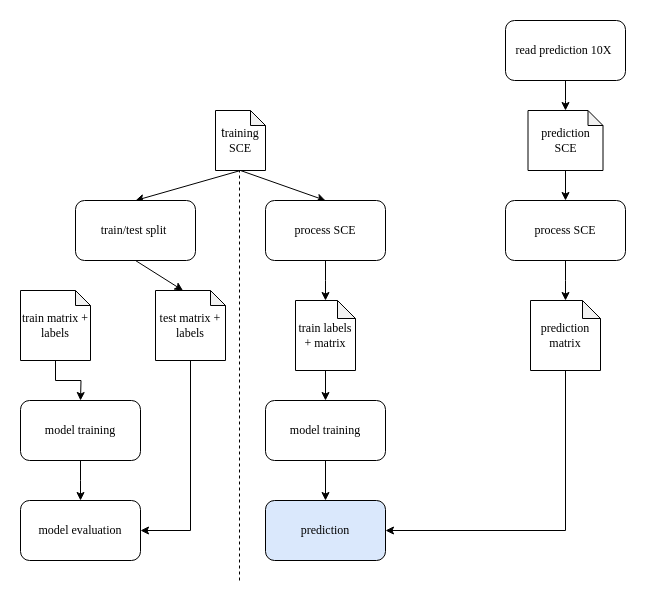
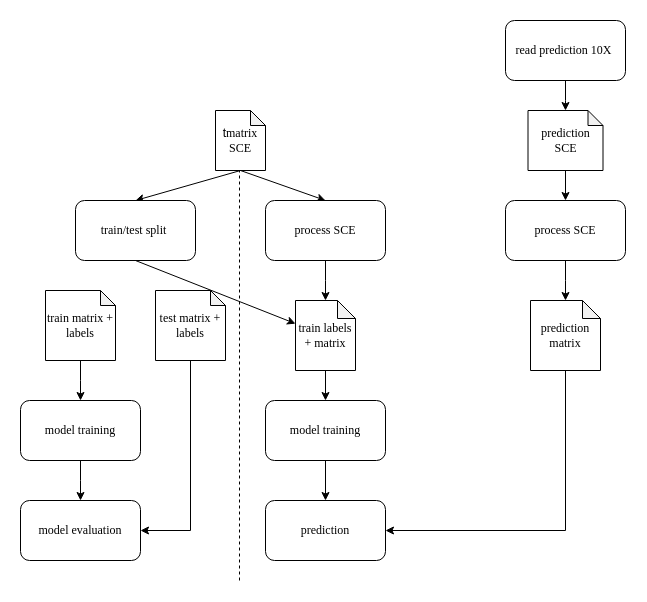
  <mxCell id="0" />
  <mxCell id="1" parent="0" />
  <mxCell id="2" value="" style="edgeStyle=orthogonalEdgeStyle;rounded=0;orthogonalLoop=1;jettySize=auto;html=1;" edge="1" parent="1" source="3"><mxGeometry relative="1" as="geometry"><mxPoint x="565" y="110" as="targetPoint" /></mxGeometry></mxCell>
  <mxCell id="3" value="&lt;font face=&quot;Verdana&quot;&gt;read prediction 10X&amp;nbsp;&lt;/font&gt;" style="rounded=1;whiteSpace=wrap;html=1;" vertex="1" parent="1"><mxGeometry x="505" y="20" width="120" height="60" as="geometry" /></mxCell>
  <mxCell id="4" value="" style="edgeStyle=orthogonalEdgeStyle;rounded=0;orthogonalLoop=1;jettySize=auto;html=1;" edge="1" parent="1" source="5" target="22"><mxGeometry relative="1" as="geometry" /></mxCell>
  <mxCell id="5" value="&lt;font face=&quot;Verdana&quot;&gt;prediction&lt;br&gt;SCE&lt;/font&gt;" style="shape=note;whiteSpace=wrap;html=1;backgroundOutline=1;darkOpacity=0.05;size=15;" vertex="1" parent="1"><mxGeometry x="527.5" y="110" width="75" height="60" as="geometry" /></mxCell>
- <mxCell id="6" value="t&lt;font face=&quot;Verdana&quot;&gt;raining&lt;br&gt;SCE&lt;/font&gt;" style="shape=note;whiteSpace=wrap;html=1;backgroundOutline=1;darkOpacity=0.05;size=15;" vertex="1" parent="1"><mxGeometry x="215" y="110" width="50" height="60" as="geometry" /></mxCell>
+ <mxCell id="6" value="t&lt;font face=&quot;Verdana&quot;&gt;matrix&lt;br&gt;SCE&lt;/font&gt;" style="shape=note;whiteSpace=wrap;html=1;backgroundOutline=1;darkOpacity=0.05;size=15;" vertex="1" parent="1"><mxGeometry x="215" y="110" width="50" height="60" as="geometry" /></mxCell>
  <mxCell id="7" value="" style="endArrow=none;dashed=1;html=1;" edge="1" parent="1"><mxGeometry width="50" height="50" relative="1" as="geometry"><mxPoint x="239" y="580" as="sourcePoint" /><mxPoint x="239" y="170" as="targetPoint" /></mxGeometry></mxCell>
  <mxCell id="8" value="" style="endArrow=classic;html=1;exitX=0.5;exitY=1;exitDx=0;exitDy=0;exitPerimeter=0;entryX=0.5;entryY=0;entryDx=0;entryDy=0;" edge="1" parent="1" source="6" target="10"><mxGeometry width="50" height="50" relative="1" as="geometry"><mxPoint x="200" y="190" as="sourcePoint" /><mxPoint x="190" y="190" as="targetPoint" /></mxGeometry></mxCell>
  <mxCell id="9" value="" style="endArrow=classic;html=1;exitX=0.5;exitY=1;exitDx=0;exitDy=0;exitPerimeter=0;entryX=0.5;entryY=0;entryDx=0;entryDy=0;" edge="1" parent="1" source="6" target="20"><mxGeometry width="50" height="50" relative="1" as="geometry"><mxPoint x="250" y="180" as="sourcePoint" /><mxPoint x="280" y="190" as="targetPoint" /></mxGeometry></mxCell>
  <mxCell id="10" value="&lt;font face=&quot;Verdana&quot;&gt;train/test split&amp;nbsp;&lt;/font&gt;" style="rounded=1;whiteSpace=wrap;html=1;" vertex="1" parent="1"><mxGeometry x="75" y="200" width="120" height="60" as="geometry" /></mxCell>
  <mxCell id="11" value="" style="edgeStyle=orthogonalEdgeStyle;rounded=0;orthogonalLoop=1;jettySize=auto;html=1;" edge="1" parent="1" source="12"><mxGeometry relative="1" as="geometry"><mxPoint x="80" y="400" as="targetPoint" /></mxGeometry></mxCell>
- <mxCell id="12" value="&lt;font face=&quot;Verdana&quot;&gt;train matrix + labels&lt;/font&gt;" style="shape=note;whiteSpace=wrap;html=1;backgroundOutline=1;darkOpacity=0.05;size=15;" vertex="1" parent="1"><mxGeometry x="20" y="290" width="70" height="70" as="geometry" /></mxCell>
+ <mxCell id="12" value="&lt;font face=&quot;Verdana&quot;&gt;train matrix + labels&lt;/font&gt;" style="shape=note;whiteSpace=wrap;html=1;backgroundOutline=1;darkOpacity=0.05;size=15;" vertex="1" parent="1"><mxGeometry x="45" y="290" width="70" height="70" as="geometry" /></mxCell>
  <mxCell id="13" value="" style="edgeStyle=orthogonalEdgeStyle;rounded=0;orthogonalLoop=1;jettySize=auto;html=1;entryX=1;entryY=0.5;entryDx=0;entryDy=0;" edge="1" parent="1" source="14" target="18"><mxGeometry relative="1" as="geometry"><mxPoint x="190" y="540" as="targetPoint" /><Array as="points"><mxPoint x="190" y="530" /></Array></mxGeometry></mxCell>
  <mxCell id="14" value="&lt;font face=&quot;Verdana&quot;&gt;test matrix + labels&lt;/font&gt;" style="shape=note;whiteSpace=wrap;html=1;backgroundOutline=1;darkOpacity=0.05;size=15;" vertex="1" parent="1"><mxGeometry x="155" y="290" width="70" height="70" as="geometry" /></mxCell>
- <mxCell id="15" value="" style="endArrow=classic;html=1;exitX=0.5;exitY=1;exitDx=0;exitDy=0;entryX=0;entryY=0;entryDx=27.5;entryDy=0;entryPerimeter=0;" edge="1" parent="1" source="10" target="14"><mxGeometry width="50" height="50" relative="1" as="geometry"><mxPoint x="55" y="570" as="sourcePoint" /><mxPoint x="105" y="520" as="targetPoint" /></mxGeometry></mxCell>
+ <mxCell id="15" value="" style="endArrow=classic;html=1;exitX=0.5;exitY=1;exitDx=0;exitDy=0;" edge="1" parent="1" source="10" target="24"><mxGeometry width="50" height="50" relative="1" as="geometry"><mxPoint x="55" y="570" as="sourcePoint" /><mxPoint x="105" y="520" as="targetPoint" /></mxGeometry></mxCell>
  <mxCell id="16" value="" style="edgeStyle=orthogonalEdgeStyle;rounded=0;orthogonalLoop=1;jettySize=auto;html=1;" edge="1" parent="1" source="17" target="18"><mxGeometry relative="1" as="geometry"><Array as="points"><mxPoint x="80" y="480" /><mxPoint x="80" y="480" /></Array></mxGeometry></mxCell>
  <mxCell id="17" value="&lt;font face=&quot;Verdana&quot;&gt;model training&lt;/font&gt;" style="rounded=1;whiteSpace=wrap;html=1;" vertex="1" parent="1"><mxGeometry x="20" y="400" width="120" height="60" as="geometry" /></mxCell>
  <mxCell id="18" value="&lt;font face=&quot;Verdana&quot;&gt;model evaluation&lt;/font&gt;" style="rounded=1;whiteSpace=wrap;html=1;" vertex="1" parent="1"><mxGeometry x="20" y="500" width="120" height="60" as="geometry" /></mxCell>
  <mxCell id="19" value="" style="edgeStyle=orthogonalEdgeStyle;rounded=0;orthogonalLoop=1;jettySize=auto;html=1;" edge="1" parent="1" source="20"><mxGeometry relative="1" as="geometry"><mxPoint x="325" y="300" as="targetPoint" /></mxGeometry></mxCell>
  <mxCell id="20" value="&lt;font face=&quot;Verdana&quot;&gt;process SCE&lt;/font&gt;" style="rounded=1;whiteSpace=wrap;html=1;" vertex="1" parent="1"><mxGeometry x="265" y="200" width="120" height="60" as="geometry" /></mxCell>
  <mxCell id="21" value="" style="edgeStyle=orthogonalEdgeStyle;rounded=0;orthogonalLoop=1;jettySize=auto;html=1;" edge="1" parent="1" source="22"><mxGeometry relative="1" as="geometry"><mxPoint x="565" y="300" as="targetPoint" /></mxGeometry></mxCell>
  <mxCell id="22" value="&lt;font face=&quot;Verdana&quot;&gt;process SCE&lt;/font&gt;" style="rounded=1;whiteSpace=wrap;html=1;" vertex="1" parent="1"><mxGeometry x="505" y="200" width="120" height="60" as="geometry" /></mxCell>
  <mxCell id="23" value="" style="edgeStyle=orthogonalEdgeStyle;rounded=0;orthogonalLoop=1;jettySize=auto;html=1;" edge="1" parent="1" source="24" target="28"><mxGeometry relative="1" as="geometry" /></mxCell>
  <mxCell id="24" value="&lt;font face=&quot;Verdana&quot;&gt;train labels + matrix&lt;/font&gt;" style="shape=note;whiteSpace=wrap;html=1;backgroundOutline=1;darkOpacity=0.05;size=18;" vertex="1" parent="1"><mxGeometry x="295" y="300" width="60" height="70" as="geometry" /></mxCell>
  <mxCell id="25" value="" style="edgeStyle=orthogonalEdgeStyle;rounded=0;orthogonalLoop=1;jettySize=auto;html=1;entryX=1;entryY=0.5;entryDx=0;entryDy=0;" edge="1" parent="1" source="26" target="29"><mxGeometry relative="1" as="geometry"><mxPoint x="565" y="450" as="targetPoint" /><Array as="points"><mxPoint x="565" y="530" /></Array></mxGeometry></mxCell>
  <mxCell id="26" value="&lt;font face=&quot;Verdana&quot;&gt;prediction matrix&lt;/font&gt;" style="shape=note;whiteSpace=wrap;html=1;backgroundOutline=1;darkOpacity=0.05;size=18;" vertex="1" parent="1"><mxGeometry x="530" y="300" width="70" height="70" as="geometry" /></mxCell>
  <mxCell id="27" value="" style="edgeStyle=orthogonalEdgeStyle;rounded=0;orthogonalLoop=1;jettySize=auto;html=1;" edge="1" parent="1" source="28" target="29"><mxGeometry relative="1" as="geometry" /></mxCell>
  <mxCell id="28" value="&lt;font face=&quot;Verdana&quot;&gt;model training&lt;/font&gt;" style="rounded=1;whiteSpace=wrap;html=1;" vertex="1" parent="1"><mxGeometry x="265" y="400" width="120" height="60" as="geometry" /></mxCell>
- <mxCell id="29" value="&lt;font face=&quot;Verdana&quot;&gt;prediction&lt;/font&gt;" style="rounded=1;whiteSpace=wrap;html=1;fillColor=#dae8fc;" vertex="1" parent="1"><mxGeometry x="265" y="500" width="120" height="60" as="geometry" /></mxCell>
+ <mxCell id="29" value="&lt;font face=&quot;Verdana&quot;&gt;prediction&lt;/font&gt;" style="rounded=1;whiteSpace=wrap;html=1;" vertex="1" parent="1"><mxGeometry x="265" y="500" width="120" height="60" as="geometry" /></mxCell>
